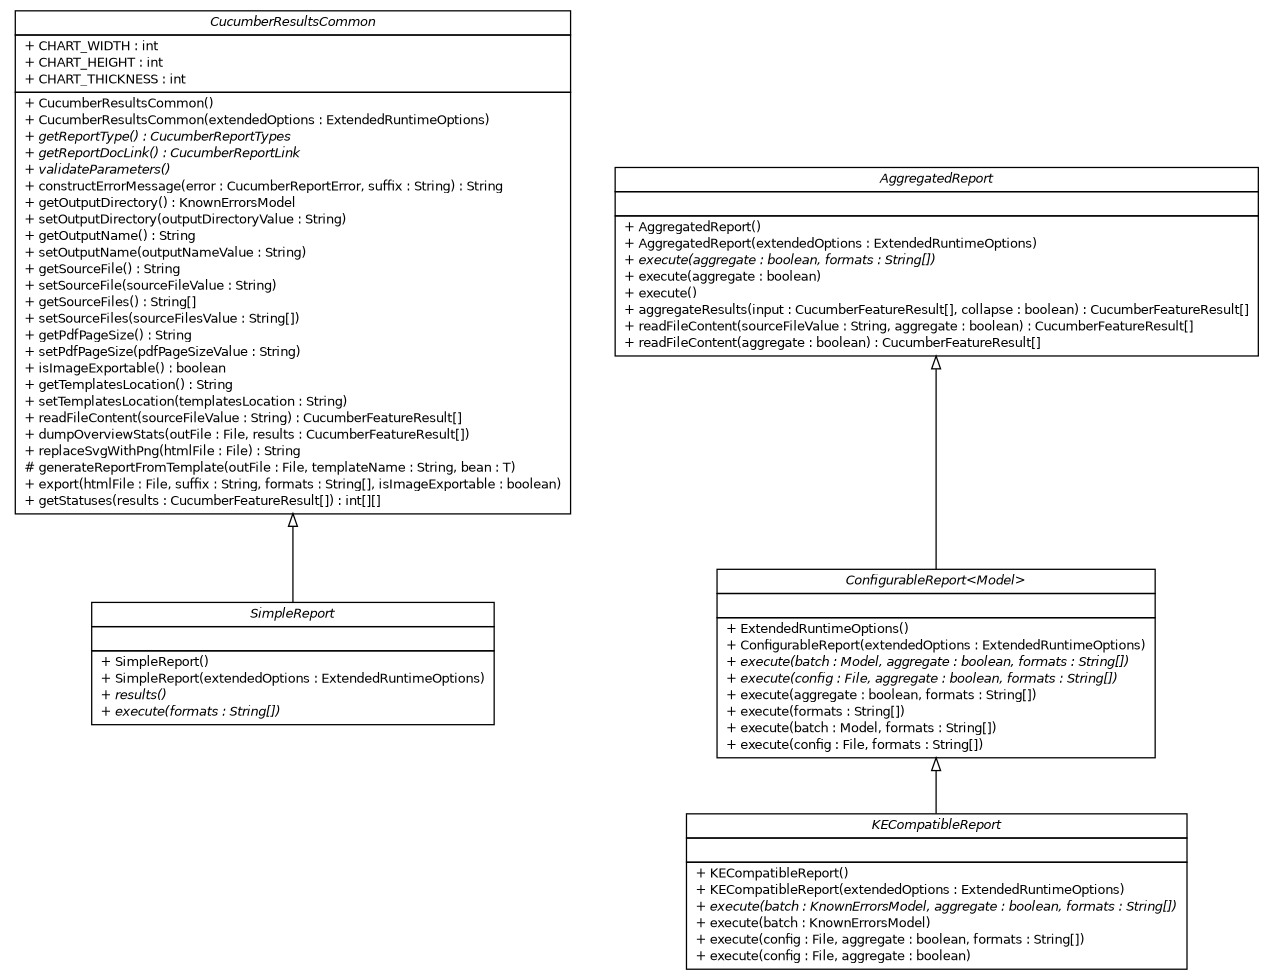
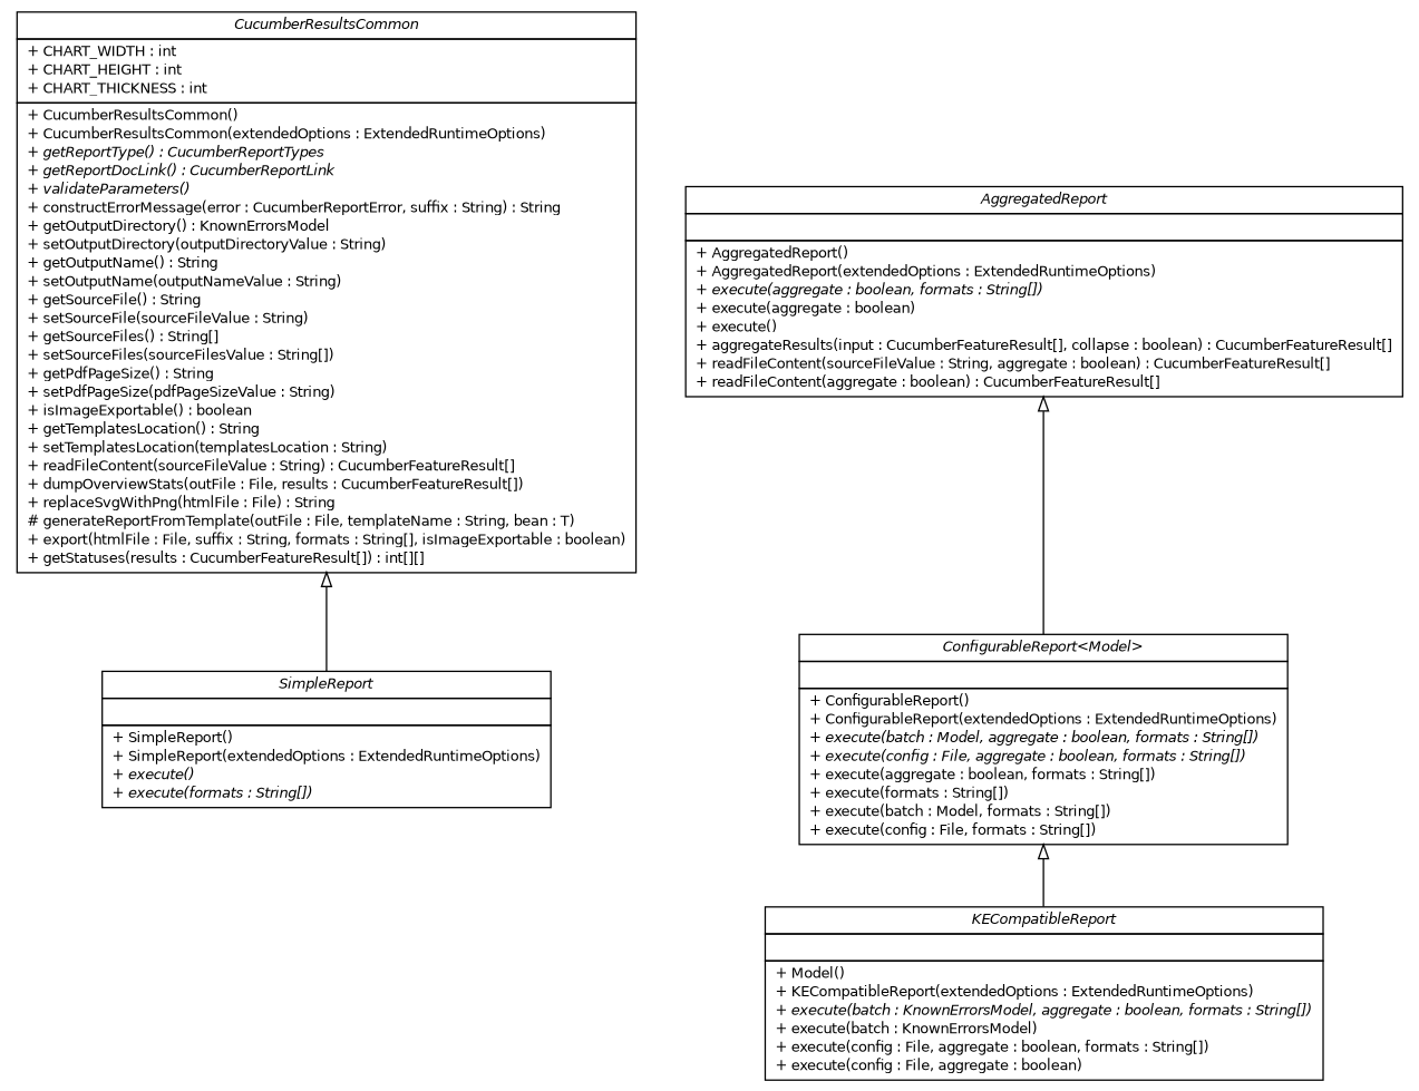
  digraph {
    nodesep=0.25
    ranksep=0.5
    node [fontcolor=black fontname=Helvetica fontsize=10.0 shape=plaintext]
    edge [arrowtail=empty dir=back fontname=Helvetica fontsize=10 headport=p labelfontname=Helvetica labelfontsize=10 tailport=p]
-   n1 [label=<<table title="com.github.mkolisnyk.cucumber.reporting.interfaces.SimpleReport" border="0" cellborder="1" cellspacing="0" cellpadding="2" port="p" href="./SimpleReport.html"> 		<tr><td><table border="0" cellspacing="0" cellpadding="1"> <tr><td align="center" balign="center"><font face="Helvetica-Oblique"> SimpleReport </font></td></tr> 		</table></td></tr> 		<tr><td><table border="0" cellspacing="0" cellpadding="1"> <tr><td align="left" balign="left">  </td></tr> 		</table></td></tr> 		<tr><td><table border="0" cellspacing="0" cellpadding="1"> <tr><td align="left" balign="left"> + SimpleReport() </td></tr> <tr><td align="left" balign="left"> + SimpleReport(extendedOptions : ExtendedRuntimeOptions) </td></tr> <tr><td align="left" balign="left"><font face="Helvetica-Oblique" point-size="10.0"> + results() </font></td></tr> <tr><td align="left" balign="left"><font face="Helvetica-Oblique" point-size="10.0"> + execute(formats : String[]) </font></td></tr> 		</table></td></tr> 		</table>>]
+   n1 [label=<<table title="com.github.mkolisnyk.cucumber.reporting.interfaces.SimpleReport" border="0" cellborder="1" cellspacing="0" cellpadding="2" port="p" href="./SimpleReport.html"> 		<tr><td><table border="0" cellspacing="0" cellpadding="1"> <tr><td align="center" balign="center"><font face="Helvetica-Oblique"> SimpleReport </font></td></tr> 		</table></td></tr> 		<tr><td><table border="0" cellspacing="0" cellpadding="1"> <tr><td align="left" balign="left">  </td></tr> 		</table></td></tr> 		<tr><td><table border="0" cellspacing="0" cellpadding="1"> <tr><td align="left" balign="left"> + SimpleReport() </td></tr> <tr><td align="left" balign="left"> + SimpleReport(extendedOptions : ExtendedRuntimeOptions) </td></tr> <tr><td align="left" balign="left"><font face="Helvetica-Oblique" point-size="10.0"> + execute() </font></td></tr> <tr><td align="left" balign="left"><font face="Helvetica-Oblique" point-size="10.0"> + execute(formats : String[]) </font></td></tr> 		</table></td></tr> 		</table>>]
    n2 [label=<<table title="com.github.mkolisnyk.cucumber.reporting.interfaces.AggregatedReport" border="0" cellborder="1" cellspacing="0" cellpadding="2" port="p" href="./AggregatedReport.html"> 		<tr><td><table border="0" cellspacing="0" cellpadding="1"> <tr><td align="center" balign="center"><font face="Helvetica-Oblique"> AggregatedReport </font></td></tr> 		</table></td></tr> 		<tr><td><table border="0" cellspacing="0" cellpadding="1"> <tr><td align="left" balign="left">  </td></tr> 		</table></td></tr> 		<tr><td><table border="0" cellspacing="0" cellpadding="1"> <tr><td align="left" balign="left"> + AggregatedReport() </td></tr> <tr><td align="left" balign="left"> + AggregatedReport(extendedOptions : ExtendedRuntimeOptions) </td></tr> <tr><td align="left" balign="left"><font face="Helvetica-Oblique" point-size="10.0"> + execute(aggregate : boolean, formats : String[]) </font></td></tr> <tr><td align="left" balign="left"> + execute(aggregate : boolean) </td></tr> <tr><td align="left" balign="left"> + execute() </td></tr> <tr><td align="left" balign="left"> + aggregateResults(input : CucumberFeatureResult[], collapse : boolean) : CucumberFeatureResult[] </td></tr> <tr><td align="left" balign="left"> + readFileContent(sourceFileValue : String, aggregate : boolean) : CucumberFeatureResult[] </td></tr> <tr><td align="left" balign="left"> + readFileContent(aggregate : boolean) : CucumberFeatureResult[] </td></tr> 		</table></td></tr> 		</table>>]
-   n3 [label=<<table title="com.github.mkolisnyk.cucumber.reporting.interfaces.ConfigurableReport" border="0" cellborder="1" cellspacing="0" cellpadding="2" port="p" href="./ConfigurableReport.html"> 		<tr><td><table border="0" cellspacing="0" cellpadding="1"> <tr><td align="center" balign="center"><font face="Helvetica-Oblique"> ConfigurableReport&lt;Model&gt; </font></td></tr> 		</table></td></tr> 		<tr><td><table border="0" cellspacing="0" cellpadding="1"> <tr><td align="left" balign="left">  </td></tr> 		</table></td></tr> 		<tr><td><table border="0" cellspacing="0" cellpadding="1"> <tr><td align="left" balign="left"> + ExtendedRuntimeOptions() </td></tr> <tr><td align="left" balign="left"> + ConfigurableReport(extendedOptions : ExtendedRuntimeOptions) </td></tr> <tr><td align="left" balign="left"><font face="Helvetica-Oblique" point-size="10.0"> + execute(batch : Model, aggregate : boolean, formats : String[]) </font></td></tr> <tr><td align="left" balign="left"><font face="Helvetica-Oblique" point-size="10.0"> + execute(config : File, aggregate : boolean, formats : String[]) </font></td></tr> <tr><td align="left" balign="left"> + execute(aggregate : boolean, formats : String[]) </td></tr> <tr><td align="left" balign="left"> + execute(formats : String[]) </td></tr> <tr><td align="left" balign="left"> + execute(batch : Model, formats : String[]) </td></tr> <tr><td align="left" balign="left"> + execute(config : File, formats : String[]) </td></tr> 		</table></td></tr> 		</table>>]
-   n4 [label=<<table title="com.github.mkolisnyk.cucumber.reporting.interfaces.KECompatibleReport" border="0" cellborder="1" cellspacing="0" cellpadding="2" port="p" href="./KECompatibleReport.html"> 		<tr><td><table border="0" cellspacing="0" cellpadding="1"> <tr><td align="center" balign="center"><font face="Helvetica-Oblique"> KECompatibleReport </font></td></tr> 		</table></td></tr> 		<tr><td><table border="0" cellspacing="0" cellpadding="1"> <tr><td align="left" balign="left">  </td></tr> 		</table></td></tr> 		<tr><td><table border="0" cellspacing="0" cellpadding="1"> <tr><td align="left" balign="left"> + KECompatibleReport() </td></tr> <tr><td align="left" balign="left"> + KECompatibleReport(extendedOptions : ExtendedRuntimeOptions) </td></tr> <tr><td align="left" balign="left"><font face="Helvetica-Oblique" point-size="10.0"> + execute(batch : KnownErrorsModel, aggregate : boolean, formats : String[]) </font></td></tr> <tr><td align="left" balign="left"> + execute(batch : KnownErrorsModel) </td></tr> <tr><td align="left" balign="left"> + execute(config : File, aggregate : boolean, formats : String[]) </td></tr> <tr><td align="left" balign="left"> + execute(config : File, aggregate : boolean) </td></tr> 		</table></td></tr> 		</table>>]
+   n3 [label=<<table title="com.github.mkolisnyk.cucumber.reporting.interfaces.ConfigurableReport" border="0" cellborder="1" cellspacing="0" cellpadding="2" port="p" href="./ConfigurableReport.html"> 		<tr><td><table border="0" cellspacing="0" cellpadding="1"> <tr><td align="center" balign="center"><font face="Helvetica-Oblique"> ConfigurableReport&lt;Model&gt; </font></td></tr> 		</table></td></tr> 		<tr><td><table border="0" cellspacing="0" cellpadding="1"> <tr><td align="left" balign="left">  </td></tr> 		</table></td></tr> 		<tr><td><table border="0" cellspacing="0" cellpadding="1"> <tr><td align="left" balign="left"> + ConfigurableReport() </td></tr> <tr><td align="left" balign="left"> + ConfigurableReport(extendedOptions : ExtendedRuntimeOptions) </td></tr> <tr><td align="left" balign="left"><font face="Helvetica-Oblique" point-size="10.0"> + execute(batch : Model, aggregate : boolean, formats : String[]) </font></td></tr> <tr><td align="left" balign="left"><font face="Helvetica-Oblique" point-size="10.0"> + execute(config : File, aggregate : boolean, formats : String[]) </font></td></tr> <tr><td align="left" balign="left"> + execute(aggregate : boolean, formats : String[]) </td></tr> <tr><td align="left" balign="left"> + execute(formats : String[]) </td></tr> <tr><td align="left" balign="left"> + execute(batch : Model, formats : String[]) </td></tr> <tr><td align="left" balign="left"> + execute(config : File, formats : String[]) </td></tr> 		</table></td></tr> 		</table>>]
+   n4 [label=<<table title="com.github.mkolisnyk.cucumber.reporting.interfaces.KECompatibleReport" border="0" cellborder="1" cellspacing="0" cellpadding="2" port="p" href="./KECompatibleReport.html"> 		<tr><td><table border="0" cellspacing="0" cellpadding="1"> <tr><td align="center" balign="center"><font face="Helvetica-Oblique"> KECompatibleReport </font></td></tr> 		</table></td></tr> 		<tr><td><table border="0" cellspacing="0" cellpadding="1"> <tr><td align="left" balign="left">  </td></tr> 		</table></td></tr> 		<tr><td><table border="0" cellspacing="0" cellpadding="1"> <tr><td align="left" balign="left"> + Model() </td></tr> <tr><td align="left" balign="left"> + KECompatibleReport(extendedOptions : ExtendedRuntimeOptions) </td></tr> <tr><td align="left" balign="left"><font face="Helvetica-Oblique" point-size="10.0"> + execute(batch : KnownErrorsModel, aggregate : boolean, formats : String[]) </font></td></tr> <tr><td align="left" balign="left"> + execute(batch : KnownErrorsModel) </td></tr> <tr><td align="left" balign="left"> + execute(config : File, aggregate : boolean, formats : String[]) </td></tr> <tr><td align="left" balign="left"> + execute(config : File, aggregate : boolean) </td></tr> 		</table></td></tr> 		</table>>]
    n5 [label=<<table title="com.github.mkolisnyk.cucumber.reporting.interfaces.CucumberResultsCommon" border="0" cellborder="1" cellspacing="0" cellpadding="2" port="p" href="./CucumberResultsCommon.html"> 		<tr><td><table border="0" cellspacing="0" cellpadding="1"> <tr><td align="center" balign="center"><font face="Helvetica-Oblique"> CucumberResultsCommon </font></td></tr> 		</table></td></tr> 		<tr><td><table border="0" cellspacing="0" cellpadding="1"> <tr><td align="left" balign="left"> + CHART_WIDTH : int </td></tr> <tr><td align="left" balign="left"> + CHART_HEIGHT : int </td></tr> <tr><td align="left" balign="left"> + CHART_THICKNESS : int </td></tr> 		</table></td></tr> 		<tr><td><table border="0" cellspacing="0" cellpadding="1"> <tr><td align="left" balign="left"> + CucumberResultsCommon() </td></tr> <tr><td align="left" balign="left"> + CucumberResultsCommon(extendedOptions : ExtendedRuntimeOptions) </td></tr> <tr><td align="left" balign="left"><font face="Helvetica-Oblique" point-size="10.0"> + getReportType() : CucumberReportTypes </font></td></tr> <tr><td align="left" balign="left"><font face="Helvetica-Oblique" point-size="10.0"> + getReportDocLink() : CucumberReportLink </font></td></tr> <tr><td align="left" balign="left"><font face="Helvetica-Oblique" point-size="10.0"> + validateParameters() </font></td></tr> <tr><td align="left" balign="left"> + constructErrorMessage(error : CucumberReportError, suffix : String) : String </td></tr> <tr><td align="left" balign="left"> + getOutputDirectory() : KnownErrorsModel </td></tr> <tr><td align="left" balign="left"> + setOutputDirectory(outputDirectoryValue : String) </td></tr> <tr><td align="left" balign="left"> + getOutputName() : String </td></tr> <tr><td align="left" balign="left"> + setOutputName(outputNameValue : String) </td></tr> <tr><td align="left" balign="left"> + getSourceFile() : String </td></tr> <tr><td align="left" balign="left"> + setSourceFile(sourceFileValue : String) </td></tr> <tr><td align="left" balign="left"> + getSourceFiles() : String[] </td></tr> <tr><td align="left" balign="left"> + setSourceFiles(sourceFilesValue : String[]) </td></tr> <tr><td align="left" balign="left"> + getPdfPageSize() : String </td></tr> <tr><td align="left" balign="left"> + setPdfPageSize(pdfPageSizeValue : String) </td></tr> <tr><td align="left" balign="left"> + isImageExportable() : boolean </td></tr> <tr><td align="left" balign="left"> + getTemplatesLocation() : String </td></tr> <tr><td align="left" balign="left"> + setTemplatesLocation(templatesLocation : String) </td></tr> <tr><td align="left" balign="left"> + readFileContent(sourceFileValue : String) : CucumberFeatureResult[] </td></tr> <tr><td align="left" balign="left"> + dumpOverviewStats(outFile : File, results : CucumberFeatureResult[]) </td></tr> <tr><td align="left" balign="left"> + replaceSvgWithPng(htmlFile : File) : String </td></tr> <tr><td align="left" balign="left"> # generateReportFromTemplate(outFile : File, templateName : String, bean : T) </td></tr> <tr><td align="left" balign="left"> + export(htmlFile : File, suffix : String, formats : String[], isImageExportable : boolean) </td></tr> <tr><td align="left" balign="left"> + getStatuses(results : CucumberFeatureResult[]) : int[][] </td></tr> 		</table></td></tr> 		</table>>]
    n2 -> n3
    n3 -> n4
    n5 -> n1
  }
